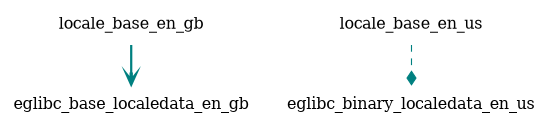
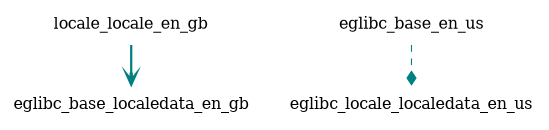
  digraph {
    node [color=gray40 shape=plaintext]
    edge [color=teal]
    n1 [label=eglibc_base_localedata_en_gb]
-   locale_base_en_gb
-   eglibc_binary_localedata_en_us [color=brown]
-   locale_base_en_us
+   locale_base_en_gb [label=locale_locale_en_gb]
+   eglibc_binary_localedata_en_us [color=brown label=eglibc_locale_localedata_en_us]
+   locale_base_en_us [label=eglibc_base_en_us]
    locale_base_en_gb -> n1 [arrowhead=vee style=bold]
    locale_base_en_us -> eglibc_binary_localedata_en_us [arrowhead=diamond style=dashed]
  }
